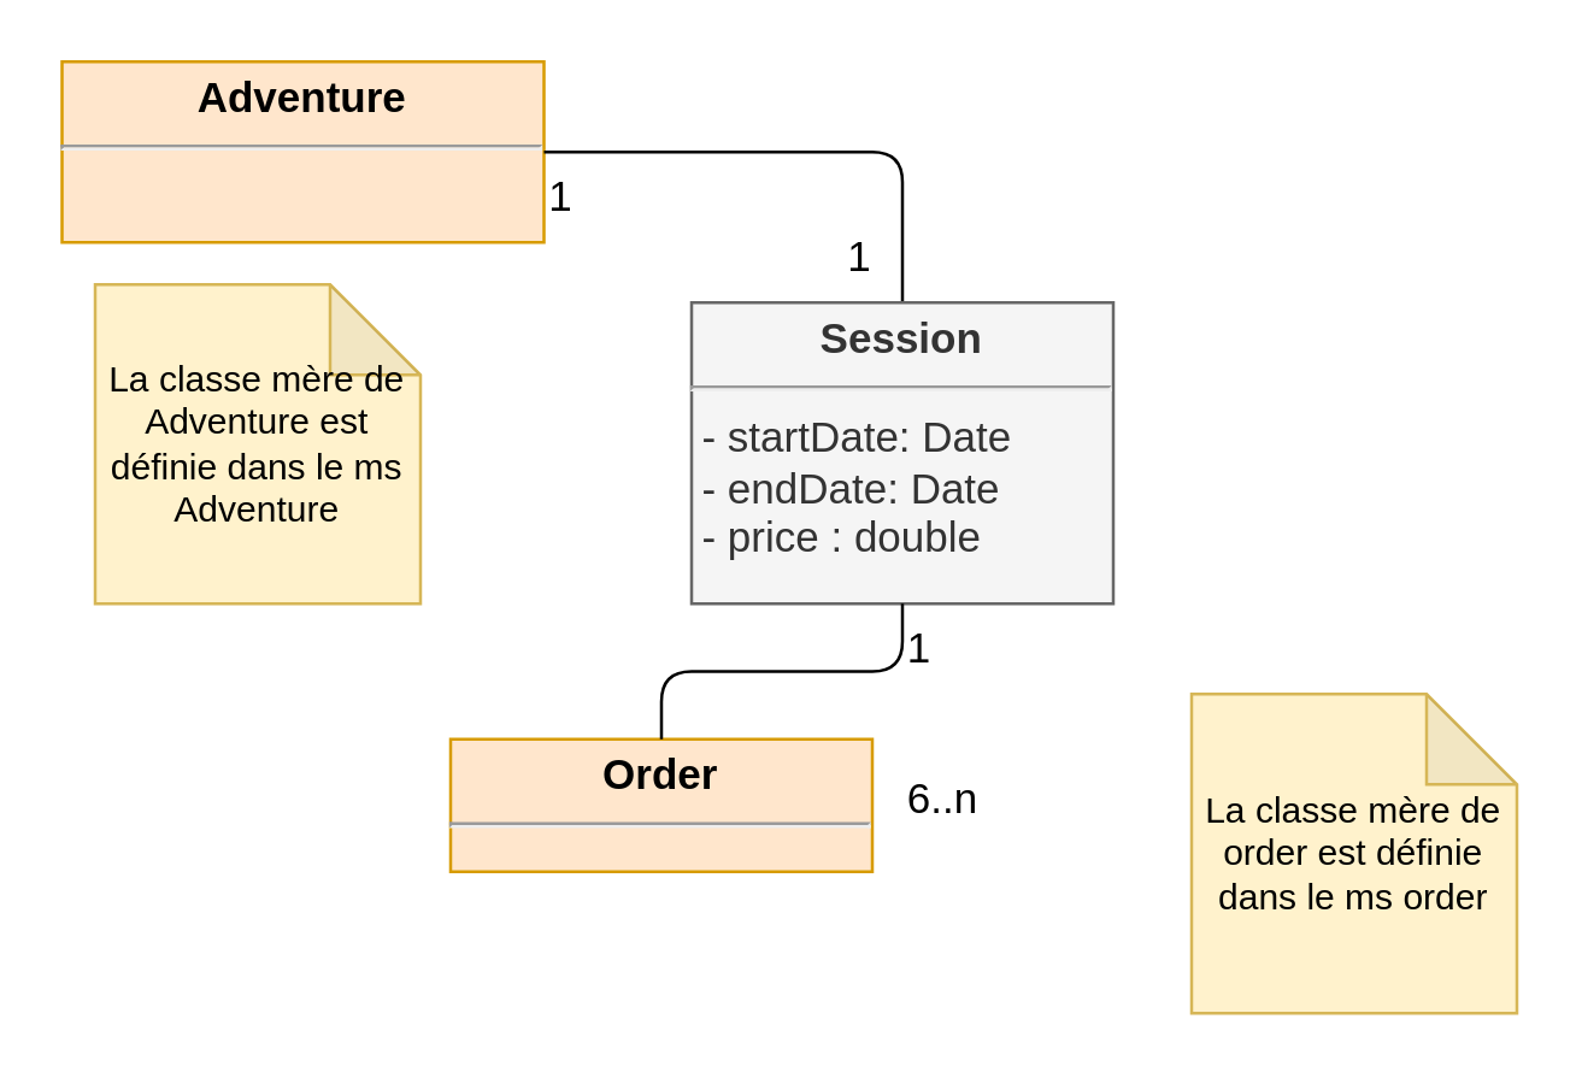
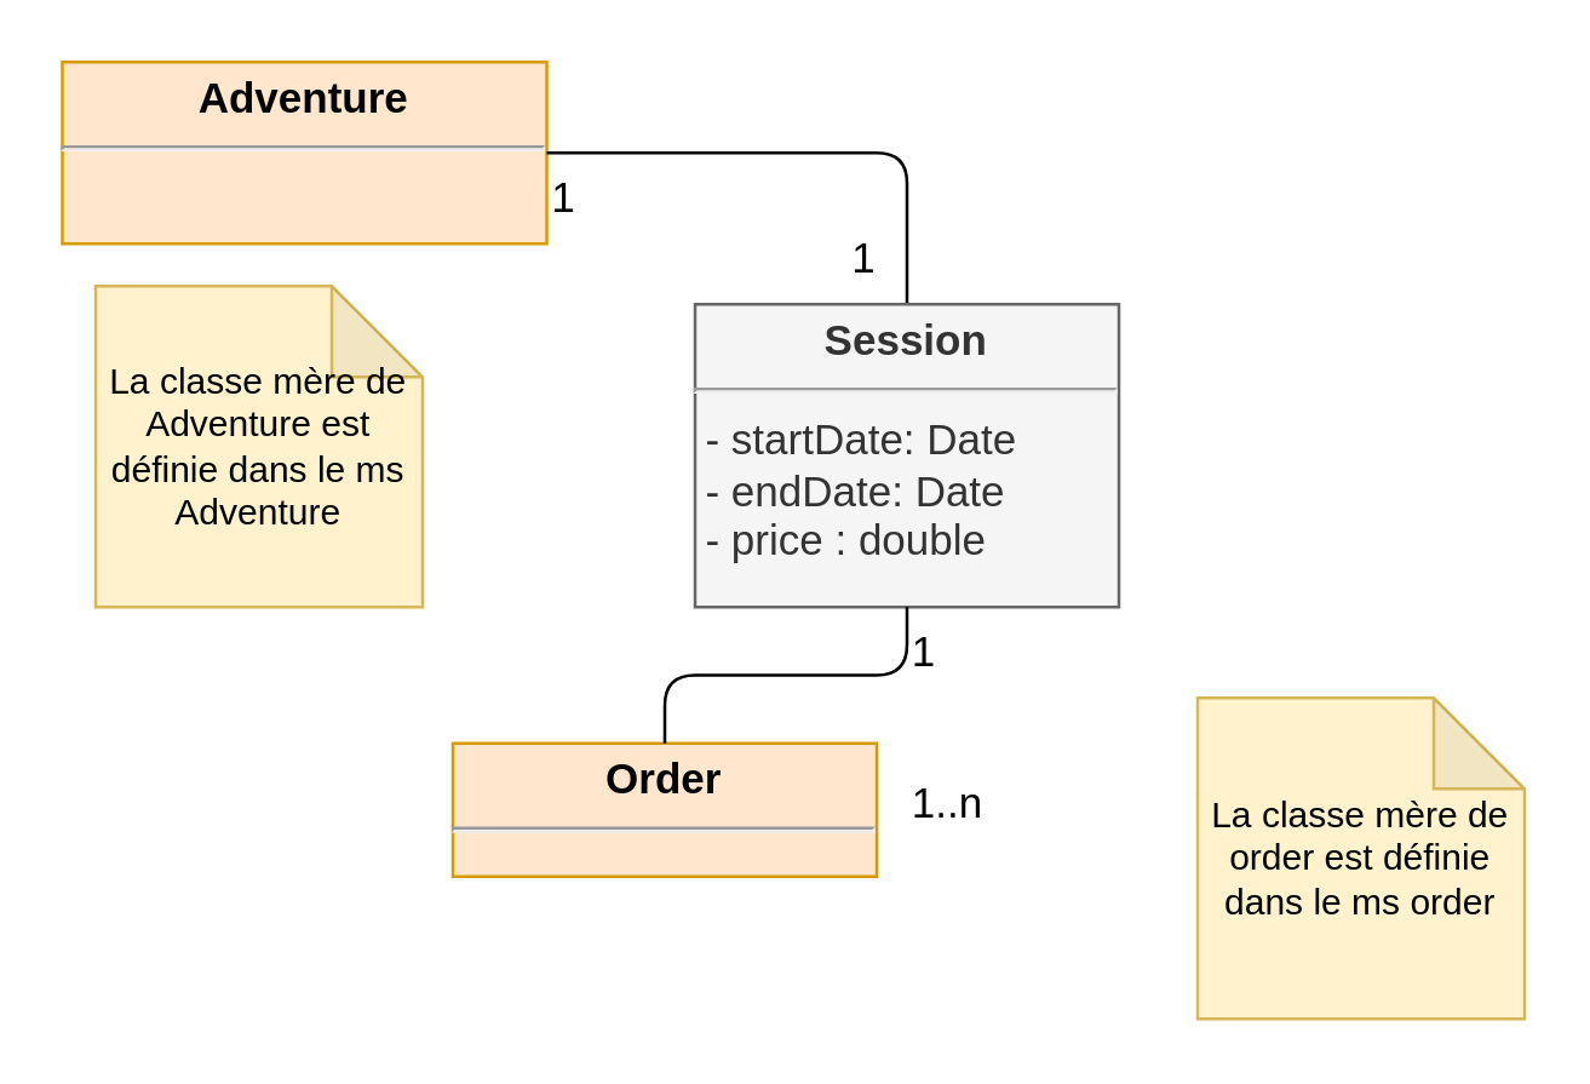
  <mxCell id="0" />
  <mxCell id="1" parent="0" />
  <mxCell id="2" value="&lt;p style=&quot;margin: 4px 0px 0px ; text-align: center ; font-size: 14px&quot;&gt;&lt;b style=&quot;font-size: 14px&quot;&gt;&lt;font style=&quot;font-size: 14px&quot;&gt;Adventure&lt;/font&gt;&lt;/b&gt;&lt;/p&gt;&lt;hr style=&quot;font-size: 14px&quot;&gt;&lt;p style=&quot;margin: 0px 0px 0px 4px ; font-size: 14px&quot;&gt;&lt;br&gt;&lt;/p&gt;" style="verticalAlign=top;align=left;overflow=fill;fontSize=14;fontFamily=Helvetica;html=1;fillColor=#ffe6cc;strokeColor=#d79b00;" parent="1" vertex="1"><mxGeometry x="20" y="20" width="160" height="60" as="geometry" /></mxCell>
  <mxCell id="3" value="" style="endArrow=none;html=1;endSize=12;startArrow=none;startSize=14;startFill=0;edgeStyle=orthogonalEdgeStyle;exitX=1;exitY=0.5;exitDx=0;exitDy=0;endFill=0;fontSize=14;entryX=0.5;entryY=0;entryDx=0;entryDy=0;" parent="1" source="2" target="6" edge="1"><mxGeometry x="-0.003" y="-20" relative="1" as="geometry"><mxPoint x="105" y="150" as="sourcePoint" /><mxPoint x="355" y="245" as="targetPoint" /><Array as="points" /><mxPoint as="offset" /></mxGeometry></mxCell>
  <mxCell id="4" value="1" style="resizable=0;html=1;align=left;verticalAlign=top;labelBackgroundColor=#ffffff;fontSize=14;" parent="3" connectable="0" vertex="1"><mxGeometry x="-1" relative="1" as="geometry"><mxPoint as="offset" /></mxGeometry></mxCell>
  <mxCell id="5" value="1" style="resizable=0;html=1;align=right;verticalAlign=top;labelBackgroundColor=#ffffff;fontSize=14;" parent="3" connectable="0" vertex="1"><mxGeometry x="1" relative="1" as="geometry"><mxPoint x="-10" y="-30" as="offset" /></mxGeometry></mxCell>
  <mxCell id="6" value="&lt;p style=&quot;margin: 4px 0px 0px ; text-align: center ; font-size: 14px&quot;&gt;&lt;b style=&quot;font-size: 14px&quot;&gt;&lt;font style=&quot;font-size: 14px&quot;&gt;Session&lt;/font&gt;&lt;/b&gt;&lt;/p&gt;&lt;hr style=&quot;font-size: 14px&quot;&gt;&lt;p style=&quot;margin: 0px 0px 0px 4px ; font-size: 14px&quot;&gt;&lt;/p&gt;&lt;span style=&quot;font-size: 14px&quot;&gt;&amp;nbsp;- startDate: Date&lt;br style=&quot;font-size: 14px&quot;&gt;&amp;nbsp;- endDate: Date&lt;br&gt;&amp;nbsp;- price : double&lt;br&gt;&lt;br style=&quot;font-size: 14px&quot;&gt;&lt;/span&gt;" style="verticalAlign=top;align=left;overflow=fill;fontSize=14;fontFamily=Helvetica;html=1;fillColor=#f5f5f5;strokeColor=#666666;fontColor=#333333;" vertex="1" parent="1"><mxGeometry x="229" y="100" width="140" height="100" as="geometry" /></mxCell>
  <mxCell id="7" value="La classe mère de Adventure est définie dans le ms Adventure" style="shape=note;whiteSpace=wrap;html=1;backgroundOutline=1;darkOpacity=0.05;fillColor=#fff2cc;strokeColor=#d6b656;" vertex="1" parent="1"><mxGeometry x="31" y="94" width="108" height="106" as="geometry" /></mxCell>
  <mxCell id="8" value="&lt;p style=&quot;margin: 4px 0px 0px ; text-align: center ; font-size: 14px&quot;&gt;&lt;b style=&quot;font-size: 14px&quot;&gt;&lt;font style=&quot;font-size: 14px&quot;&gt;Order&lt;/font&gt;&lt;/b&gt;&lt;/p&gt;&lt;hr style=&quot;font-size: 14px&quot;&gt;&lt;p style=&quot;margin: 0px 0px 0px 4px ; font-size: 14px&quot;&gt;&lt;/p&gt;&lt;span style=&quot;font-size: 14px&quot;&gt;&amp;nbsp;&lt;br style=&quot;font-size: 14px&quot;&gt;&lt;/span&gt;" style="verticalAlign=top;align=left;overflow=fill;fontSize=14;fontFamily=Helvetica;html=1;fillColor=#ffe6cc;strokeColor=#d79b00;" vertex="1" parent="1"><mxGeometry x="149" y="245" width="140" height="44" as="geometry" /></mxCell>
  <mxCell id="9" value="La classe mère de order est définie dans le ms order" style="shape=note;whiteSpace=wrap;html=1;backgroundOutline=1;darkOpacity=0.05;fillColor=#fff2cc;strokeColor=#d6b656;" vertex="1" parent="1"><mxGeometry x="395" y="230" width="108" height="106" as="geometry" /></mxCell>
  <mxCell id="10" value="" style="endArrow=none;html=1;endSize=12;startArrow=none;startSize=14;startFill=0;edgeStyle=orthogonalEdgeStyle;exitX=0.5;exitY=1;exitDx=0;exitDy=0;endFill=0;fontSize=14;entryX=0.5;entryY=0;entryDx=0;entryDy=0;" edge="1" parent="1" source="6" target="8"><mxGeometry x="-0.003" y="-20" relative="1" as="geometry"><mxPoint x="175" y="60" as="sourcePoint" /><mxPoint x="309" y="110" as="targetPoint" /><Array as="points" /><mxPoint as="offset" /></mxGeometry></mxCell>
  <mxCell id="11" value="1" style="resizable=0;html=1;align=left;verticalAlign=top;labelBackgroundColor=#ffffff;fontSize=14;" connectable="0" vertex="1" parent="10"><mxGeometry x="-1" relative="1" as="geometry"><mxPoint as="offset" /></mxGeometry></mxCell>
  <mxCell id="12" value="&lt;span style=&quot;color: rgba(0 , 0 , 0 , 0) ; font-family: monospace ; font-size: 0px ; background-color: rgb(248 , 249 , 250)&quot;&gt;%3CmxGraphModel%3E%3Croot%3E%3CmxCell%20id%3D%220%22%2F%3E%3CmxCell%20id%3D%221%22%20parent%3D%220%22%2F%3E%3CmxCell%20id%3D%222%22%20value%3D%221..n%22%20style%3D%22resizable%3D0%3Bhtml%3D1%3Balign%3Dleft%3BverticalAlign%3Dtop%3BlabelBackgroundColor%3D%23ffffff%3BfontSize%3D14%3B%22%20connectable%3D%220%22%20vertex%3D%221%22%20parent%3D%221%22%3E%3CmxGeometry%20x%3D%22430%22%20y%3D%22-900%22%20as%3D%22geometry%22%2F%3E%3C%2FmxCell%3E%3C%2Froot%3E%3C%2FmxGraphModel%3E&lt;/span&gt;" style="resizable=0;html=1;align=right;verticalAlign=top;labelBackgroundColor=#ffffff;fontSize=14;" connectable="0" vertex="1" parent="10"><mxGeometry x="1" relative="1" as="geometry"><mxPoint x="-10" y="-30" as="offset" /></mxGeometry></mxCell>
- <mxCell id="13" value="6..n" style="resizable=0;html=1;align=left;verticalAlign=top;labelBackgroundColor=#ffffff;fontSize=14;" connectable="0" vertex="1" parent="1"><mxGeometry x="299" y="250" as="geometry" /></mxCell>
+ <mxCell id="13" value="1..n" style="resizable=0;html=1;align=left;verticalAlign=top;labelBackgroundColor=#ffffff;fontSize=14;" connectable="0" vertex="1" parent="1"><mxGeometry x="299" y="250" as="geometry" /></mxCell>
